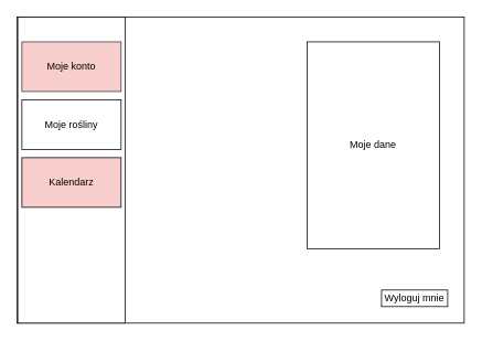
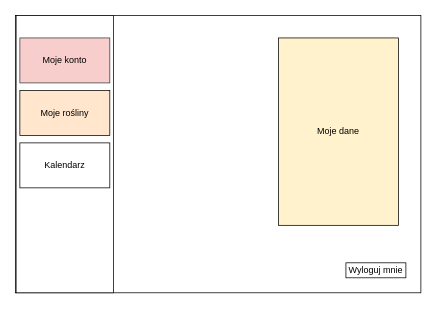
  <mxCell id="0" />
  <mxCell id="1" parent="0" />
  <mxCell id="2" value="" style="rounded=0;whiteSpace=wrap;html=1;" vertex="1" parent="1"><mxGeometry x="20" y="20" width="541" height="370" as="geometry" /></mxCell>
  <mxCell id="3" value="" style="rounded=0;whiteSpace=wrap;html=1;" vertex="1" parent="1"><mxGeometry x="21" y="20" width="130" height="370" as="geometry" /></mxCell>
- <mxCell id="4" value="Moje rośliny" style="rounded=0;whiteSpace=wrap;html=1;" vertex="1" parent="1"><mxGeometry x="26" y="120" width="120" height="60" as="geometry" /></mxCell>
- <mxCell id="5" value="Kalendarz" style="rounded=0;whiteSpace=wrap;html=1;fillColor=#f8cecc;" vertex="1" parent="1"><mxGeometry x="26" y="190" width="120" height="60" as="geometry" /></mxCell>
+ <mxCell id="4" value="Moje rośliny" style="rounded=0;whiteSpace=wrap;html=1;fillColor=#ffe6cc;" vertex="1" parent="1"><mxGeometry x="26" y="120" width="120" height="60" as="geometry" /></mxCell>
+ <mxCell id="5" value="Kalendarz" style="rounded=0;whiteSpace=wrap;html=1;" vertex="1" parent="1"><mxGeometry x="26" y="190" width="120" height="60" as="geometry" /></mxCell>
  <mxCell id="6" value="Wyloguj mnie" style="rounded=0;whiteSpace=wrap;html=1;" vertex="1" parent="1"><mxGeometry x="461" y="350" width="80" height="20" as="geometry" /></mxCell>
- <mxCell id="7" value="Moje dane&lt;br&gt;" style="rounded=0;whiteSpace=wrap;html=1;" vertex="1" parent="1"><mxGeometry x="371" y="50" width="160" height="250" as="geometry" /></mxCell>
+ <mxCell id="7" value="Moje dane&lt;br&gt;" style="rounded=0;whiteSpace=wrap;html=1;fillColor=#fff2cc;" vertex="1" parent="1"><mxGeometry x="371" y="50" width="160" height="250" as="geometry" /></mxCell>
  <mxCell id="8" value="Moje konto" style="rounded=0;whiteSpace=wrap;html=1;fillColor=#f8cecc;strokeColor=#36393d;" vertex="1" parent="1"><mxGeometry x="26" y="50" width="120" height="60" as="geometry" /></mxCell>
